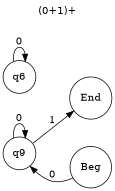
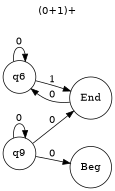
  digraph {
    fontname=Helvetica
    label="(0+1)+"
    labelloc=t
    rankdir=LR
    node [shape=circle]
    edge [arrowhead=normal arrowtail=dot]
    n1 [label=q6]
    n2 [label=End]
    n3 [label=q9]
    n4 [label=Beg]
    n1 -> n1 [label=0]
-   n3 -> n2 [label=1]
+   n1 -> n2 [label=1]
+   n2 -> n1 [label=0]
+   n3 -> n2 [label=0]
    n3 -> n3 [label=0]
-   n4 -> n3 [label=0]
+   n3 -> n4 [label=0]
  }
